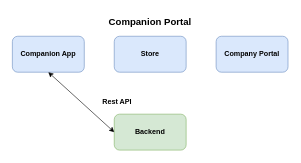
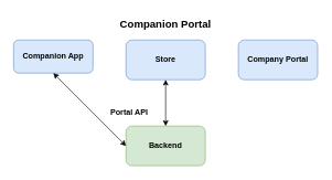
  <mxCell id="0" />
  <mxCell id="1" parent="0" />
  <mxCell id="2" value="Store" style="rounded=1;whiteSpace=wrap;html=1;fillColor=#dae8fc;strokeColor=#6c8ebf;fontStyle=1" vertex="1" parent="1"><mxGeometry x="190" y="60" width="120" height="60" as="geometry" /></mxCell>
  <mxCell id="3" value="Company Portal" style="rounded=1;whiteSpace=wrap;html=1;fillColor=#dae8fc;strokeColor=#6c8ebf;fontStyle=1" vertex="1" parent="1"><mxGeometry x="360" y="60" width="120" height="60" as="geometry" /></mxCell>
  <mxCell id="4" value="Backend" style="rounded=1;whiteSpace=wrap;html=1;fillColor=#d5e8d4;strokeColor=#82b366;fontStyle=1" vertex="1" parent="1"><mxGeometry x="190" y="190" width="120" height="60" as="geometry" /></mxCell>
- <mxCell id="5" value="Companion App" style="rounded=1;whiteSpace=wrap;html=1;fillColor=#dae8fc;strokeColor=#6c8ebf;fontStyle=1" vertex="1" parent="1"><mxGeometry x="20" y="60" width="120" height="60" as="geometry" /></mxCell>
+ <mxCell id="5" value="Companion App" style="rounded=1;whiteSpace=wrap;html=1;fillColor=#dae8fc;strokeColor=#6c8ebf;fontStyle=1" vertex="1" parent="1"><mxGeometry x="20" y="60" width="120" height="50" as="geometry" /></mxCell>
+ <mxCell id="6" value="" style="endArrow=classic;startArrow=classic;html=1;exitX=0.5;exitY=0;exitDx=0;exitDy=0;entryX=0.5;entryY=1;entryDx=0;entryDy=0;" edge="1" parent="1" source="4" target="2"><mxGeometry width="50" height="50" relative="1" as="geometry"><mxPoint x="220" y="180" as="sourcePoint" /><mxPoint x="320" y="60" as="targetPoint" /></mxGeometry></mxCell>
  <mxCell id="7" value="" style="endArrow=classic;startArrow=classic;html=1;exitX=0.5;exitY=1;exitDx=0;exitDy=0;entryX=0;entryY=0.5;entryDx=0;entryDy=0;" edge="1" parent="1" source="5" target="4"><mxGeometry width="50" height="50" relative="1" as="geometry"><mxPoint x="50" y="270" as="sourcePoint" /><mxPoint x="150" y="150" as="targetPoint" /></mxGeometry></mxCell>
- <mxCell id="8" value="Rest API" style="text;html=1;strokeColor=none;fillColor=none;align=center;verticalAlign=middle;whiteSpace=wrap;rounded=0;fontStyle=1" vertex="1" parent="1"><mxGeometry x="130" y="160" width="130" height="20" as="geometry" /></mxCell>
+ <mxCell id="8" value="Portal API" style="text;html=1;strokeColor=none;fillColor=none;align=center;verticalAlign=middle;whiteSpace=wrap;rounded=0;fontStyle=1" vertex="1" parent="1"><mxGeometry x="130" y="160" width="130" height="20" as="geometry" /></mxCell>
  <mxCell id="9" value="Companion Portal" style="text;html=1;strokeColor=none;fillColor=none;align=center;verticalAlign=middle;whiteSpace=wrap;rounded=0;fontStyle=1;fontSize=16;" vertex="1" parent="1"><mxGeometry x="170" y="20" width="160" height="30" as="geometry" /></mxCell>
